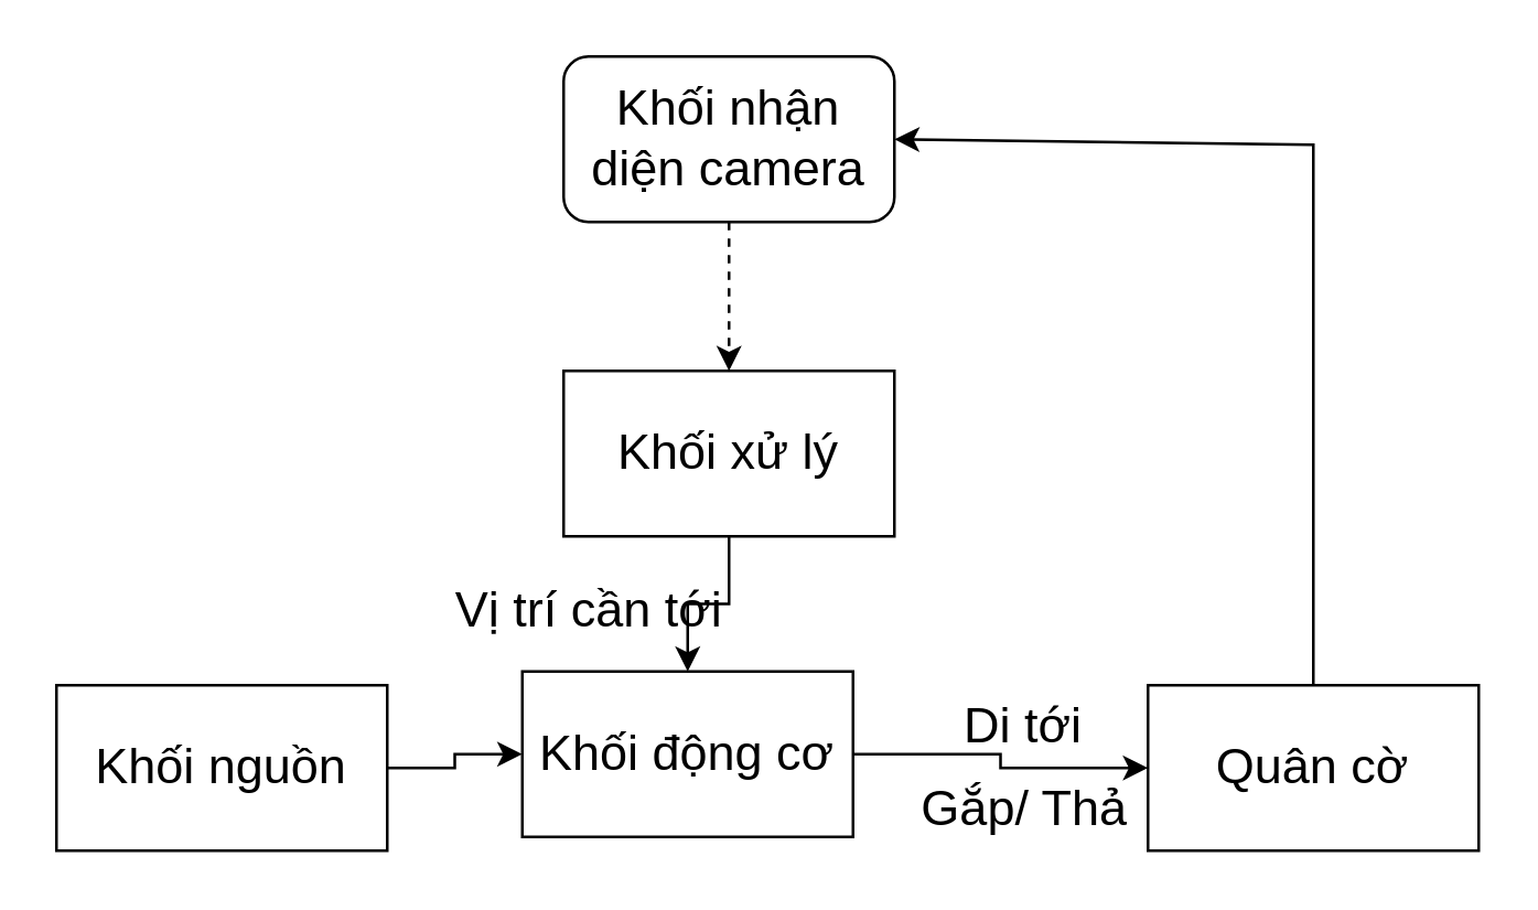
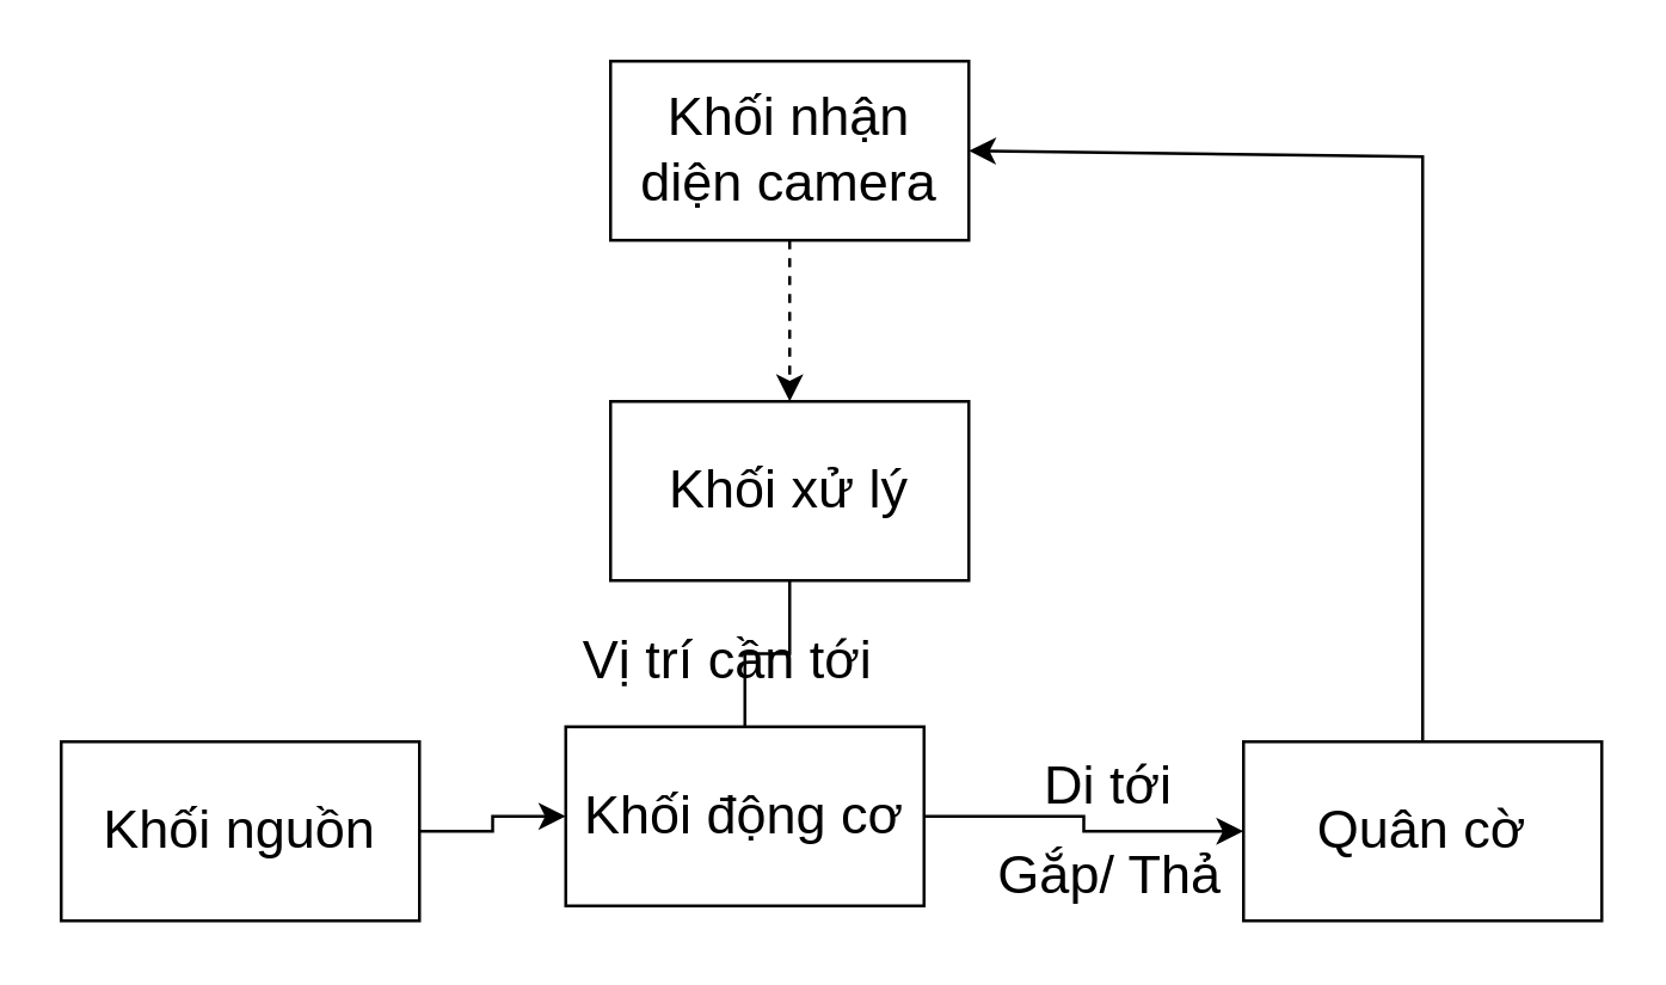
  <mxCell id="0" />
  <mxCell id="1" parent="0" />
  <mxCell id="2" value="" style="edgeStyle=orthogonalEdgeStyle;rounded=0;orthogonalLoop=1;jettySize=auto;html=1;fontSize=18;" edge="1" parent="1" source="3" target="10"><mxGeometry relative="1" as="geometry" /></mxCell>
  <mxCell id="3" value="&lt;font style=&quot;font-size: 18px;&quot;&gt;Khối động cơ&lt;/font&gt;" style="rounded=0;whiteSpace=wrap;html=1;" vertex="1" parent="1"><mxGeometry x="189" y="243" width="120" height="60" as="geometry" /></mxCell>
- <mxCell id="4" value="" style="edgeStyle=orthogonalEdgeStyle;rounded=0;orthogonalLoop=1;jettySize=auto;html=1;fontSize=18;" edge="1" parent="1" source="5" target="3"><mxGeometry relative="1" as="geometry" /></mxCell>
+ <mxCell id="4" value="" style="edgeStyle=orthogonalEdgeStyle;rounded=0;orthogonalLoop=1;jettySize=auto;html=1;fontSize=18;endArrow=none;" edge="1" parent="1" source="5" target="3"><mxGeometry relative="1" as="geometry" /></mxCell>
  <mxCell id="5" value="&lt;font style=&quot;font-size: 18px;&quot;&gt;Khối xử lý&lt;/font&gt;" style="rounded=0;whiteSpace=wrap;html=1;" vertex="1" parent="1"><mxGeometry x="204" y="134" width="120" height="60" as="geometry" /></mxCell>
  <mxCell id="6" value="" style="edgeStyle=orthogonalEdgeStyle;rounded=0;orthogonalLoop=1;jettySize=auto;html=1;fontSize=18;dashed=1;" edge="1" parent="1" source="7" target="5"><mxGeometry relative="1" as="geometry" /></mxCell>
- <mxCell id="7" value="&lt;font style=&quot;font-size: 18px;&quot;&gt;Khối nhận diện camera&lt;/font&gt;" style="whiteSpace=wrap;html=1;rounded=1;" vertex="1" parent="1"><mxGeometry x="204" y="20" width="120" height="60" as="geometry" /></mxCell>
+ <mxCell id="7" value="&lt;font style=&quot;font-size: 18px;&quot;&gt;Khối nhận diện camera&lt;/font&gt;" style="rounded=0;whiteSpace=wrap;html=1;" vertex="1" parent="1"><mxGeometry x="204" y="20" width="120" height="60" as="geometry" /></mxCell>
  <mxCell id="8" value="" style="edgeStyle=orthogonalEdgeStyle;rounded=0;orthogonalLoop=1;jettySize=auto;html=1;fontSize=18;" edge="1" parent="1" source="9" target="3"><mxGeometry relative="1" as="geometry" /></mxCell>
  <mxCell id="9" value="&lt;font style=&quot;font-size: 18px;&quot;&gt;Khối nguồn&lt;/font&gt;" style="rounded=0;whiteSpace=wrap;html=1;" vertex="1" parent="1"><mxGeometry x="20" y="248" width="120" height="60" as="geometry" /></mxCell>
  <mxCell id="10" value="&lt;font style=&quot;font-size: 18px;&quot;&gt;Quân cờ&lt;/font&gt;" style="rounded=0;whiteSpace=wrap;html=1;" vertex="1" parent="1"><mxGeometry x="416" y="248" width="120" height="60" as="geometry" /></mxCell>
  <mxCell id="11" value="" style="endArrow=classic;html=1;rounded=0;fontSize=18;exitX=0.5;exitY=0;exitDx=0;exitDy=0;entryX=1;entryY=0.5;entryDx=0;entryDy=0;" edge="1" parent="1" source="10" target="7"><mxGeometry width="50" height="50" relative="1" as="geometry"><mxPoint x="286" y="186" as="sourcePoint" /><mxPoint x="336" y="136" as="targetPoint" /><Array as="points"><mxPoint x="476" y="52" /></Array></mxGeometry></mxCell>
- <mxCell id="12" value="Vị trí cần tới" style="text;html=1;strokeColor=none;fillColor=none;align=center;verticalAlign=middle;whiteSpace=wrap;rounded=0;fontSize=18;" vertex="1" parent="1"><mxGeometry x="163" y="206" width="101" height="30" as="geometry" /></mxCell>
+ <mxCell id="12" value="Vị trí cần tới" style="text;html=1;strokeColor=none;fillColor=none;align=center;verticalAlign=middle;whiteSpace=wrap;rounded=0;fontSize=18;" vertex="1" parent="1"><mxGeometry x="193" y="206" width="101" height="30" as="geometry" /></mxCell>
  <mxCell id="13" value="Di tới" style="text;html=1;strokeColor=none;fillColor=none;align=center;verticalAlign=middle;whiteSpace=wrap;rounded=0;fontSize=18;" vertex="1" parent="1"><mxGeometry x="324" y="248" width="94" height="30" as="geometry" /></mxCell>
  <mxCell id="14" value="Gắp/ Thả" style="text;html=1;strokeColor=none;fillColor=none;align=center;verticalAlign=middle;whiteSpace=wrap;rounded=0;fontSize=18;" vertex="1" parent="1"><mxGeometry x="328.5" y="278" width="85" height="30" as="geometry" /></mxCell>
